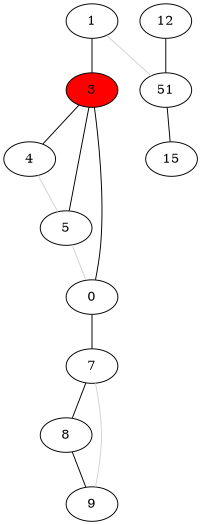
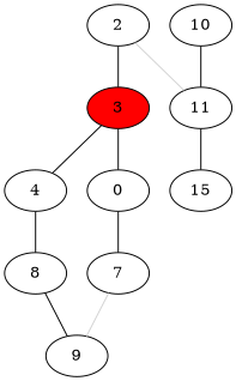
  graph {
    3 [fillcolor=red style=filled]
    4
-   5
    n4 [label=0]
    7
-   2 [label=1]
-   11 [label=51]
+   2
+   11
    n8 [label=15]
    8
    9
-   10 [label=12]
+   10
    3 -- 4
-   3 -- 5
    3 -- n4
-   4 -- 5 [color=lightgray]
-   5 -- n4 [color=lightgray]
    n4 -- 7
-   7 -- 8
+   4 -- 8
    7 -- 9 [color=lightgray]
    2 -- 3
    2 -- 11 [color=lightgray]
    11 -- n8
    8 -- 9
    10 -- 11
  }
